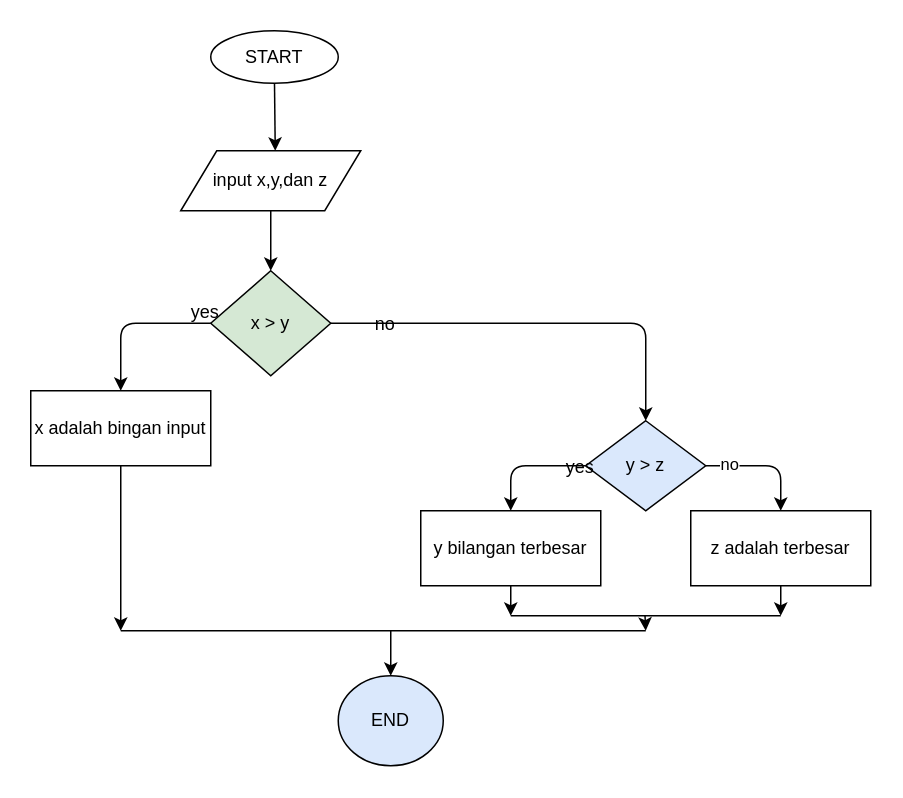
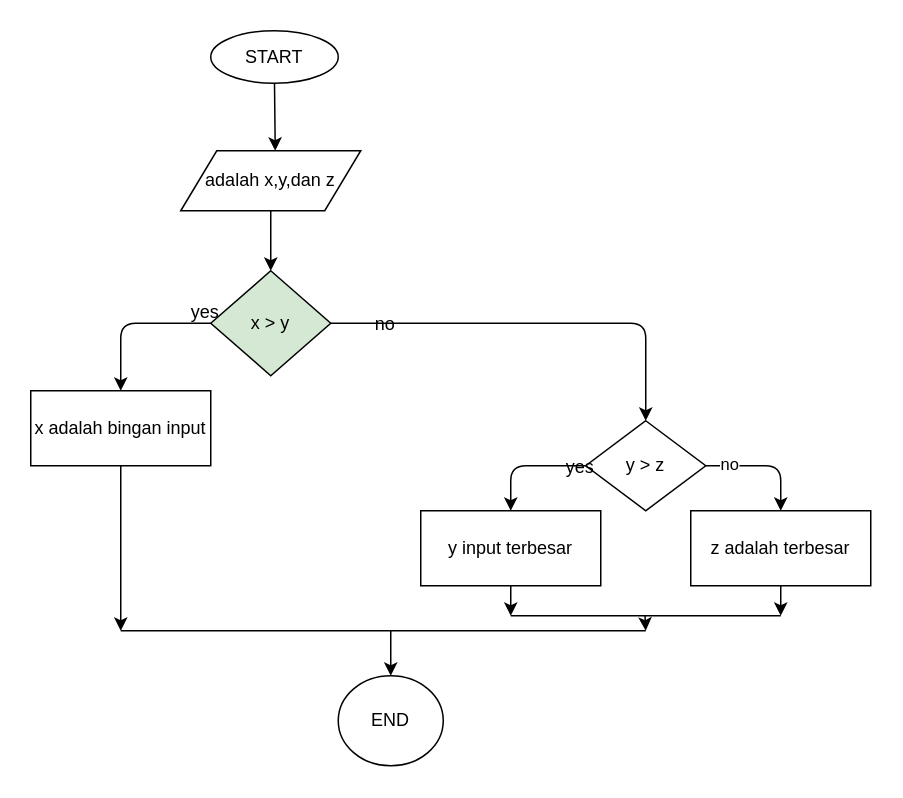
  <mxCell id="0" />
  <mxCell id="1" parent="0" />
  <mxCell id="2" value="START" style="ellipse;whiteSpace=wrap;html=1;" vertex="1" parent="1"><mxGeometry x="140" y="20" width="85" height="35" as="geometry" /></mxCell>
  <mxCell id="3" value="" style="endArrow=classic;html=1;exitX=0.5;exitY=1;exitDx=0;exitDy=0;" edge="1" parent="1" source="2"><mxGeometry width="50" height="50" relative="1" as="geometry"><mxPoint x="165" y="150" as="sourcePoint" /><mxPoint x="183" y="100" as="targetPoint" /><Array as="points" /></mxGeometry></mxCell>
- <mxCell id="4" value="input x,y,dan z" style="shape=parallelogram;perimeter=parallelogramPerimeter;whiteSpace=wrap;html=1;" vertex="1" parent="1"><mxGeometry x="120" y="100" width="120" height="40" as="geometry" /></mxCell>
+ <mxCell id="4" value="adalah x,y,dan z" style="shape=parallelogram;perimeter=parallelogramPerimeter;whiteSpace=wrap;html=1;" vertex="1" parent="1"><mxGeometry x="120" y="100" width="120" height="40" as="geometry" /></mxCell>
  <mxCell id="5" value="x &amp;gt; y" style="rhombus;whiteSpace=wrap;html=1;fillColor=#d5e8d4;" vertex="1" parent="1"><mxGeometry x="140" y="180" width="80" height="70" as="geometry" /></mxCell>
  <mxCell id="6" value="" style="endArrow=classic;html=1;exitX=0.5;exitY=1;exitDx=0;exitDy=0;" edge="1" parent="1" source="4"><mxGeometry width="50" height="50" relative="1" as="geometry"><mxPoint x="165" y="230" as="sourcePoint" /><mxPoint x="180" y="180" as="targetPoint" /></mxGeometry></mxCell>
  <mxCell id="7" value="" style="edgeStyle=segmentEdgeStyle;endArrow=classic;html=1;exitX=0;exitY=0.5;exitDx=0;exitDy=0;" edge="1" parent="1" source="5"><mxGeometry width="50" height="50" relative="1" as="geometry"><mxPoint x="70" y="260" as="sourcePoint" /><mxPoint x="80" y="260" as="targetPoint" /><Array as="points"><mxPoint x="80" y="215" /></Array></mxGeometry></mxCell>
  <mxCell id="8" value="" style="edgeStyle=segmentEdgeStyle;endArrow=classic;html=1;exitX=1;exitY=0.5;exitDx=0;exitDy=0;" edge="1" parent="1" source="5"><mxGeometry width="50" height="50" relative="1" as="geometry"><mxPoint x="270" y="220" as="sourcePoint" /><mxPoint x="430" y="280" as="targetPoint" /><Array as="points"><mxPoint x="430" y="215" /></Array></mxGeometry></mxCell>
  <mxCell id="9" value="x adalah bingan input" style="rounded=0;whiteSpace=wrap;html=1;" vertex="1" parent="1"><mxGeometry x="20" y="260" width="120" height="50" as="geometry" /></mxCell>
  <mxCell id="10" value="yes" style="text;html=1;align=center;verticalAlign=middle;resizable=0;points=[];autosize=1;" vertex="1" parent="1"><mxGeometry x="121" y="198" width="30" height="20" as="geometry" /></mxCell>
  <mxCell id="11" value="no" style="text;html=1;align=center;verticalAlign=middle;resizable=0;points=[];autosize=1;" vertex="1" parent="1"><mxGeometry x="241" y="206" width="30" height="20" as="geometry" /></mxCell>
- <mxCell id="12" value="y &amp;gt; z" style="rhombus;whiteSpace=wrap;html=1;fillColor=#dae8fc;" vertex="1" parent="1"><mxGeometry x="390" y="280" width="80" height="60" as="geometry" /></mxCell>
+ <mxCell id="12" value="y &amp;gt; z" style="rhombus;whiteSpace=wrap;html=1;" vertex="1" parent="1"><mxGeometry x="390" y="280" width="80" height="60" as="geometry" /></mxCell>
  <mxCell id="13" value="" style="edgeStyle=elbowEdgeStyle;elbow=vertical;endArrow=classic;html=1;" edge="1" parent="1"><mxGeometry width="50" height="50" relative="1" as="geometry"><mxPoint x="470" y="310" as="sourcePoint" /><mxPoint x="520" y="340" as="targetPoint" /><Array as="points"><mxPoint x="510" y="310" /></Array></mxGeometry></mxCell>
  <mxCell id="14" value="no" style="edgeLabel;html=1;align=center;verticalAlign=middle;resizable=0;points=[];" vertex="1" connectable="0" parent="13"><mxGeometry x="-0.625" y="2" relative="1" as="geometry"><mxPoint as="offset" /></mxGeometry></mxCell>
  <mxCell id="15" value="" style="edgeStyle=elbowEdgeStyle;elbow=vertical;endArrow=classic;html=1;exitX=0;exitY=0.5;exitDx=0;exitDy=0;" edge="1" parent="1" source="12"><mxGeometry width="50" height="50" relative="1" as="geometry"><mxPoint x="370" y="315" as="sourcePoint" /><mxPoint x="340" y="340" as="targetPoint" /><Array as="points"><mxPoint x="340" y="310" /></Array></mxGeometry></mxCell>
- <mxCell id="16" value="y bilangan terbesar" style="rounded=0;whiteSpace=wrap;html=1;" vertex="1" parent="1"><mxGeometry x="280" y="340" width="120" height="50" as="geometry" /></mxCell>
+ <mxCell id="16" value="y input terbesar" style="rounded=0;whiteSpace=wrap;html=1;" vertex="1" parent="1"><mxGeometry x="280" y="340" width="120" height="50" as="geometry" /></mxCell>
  <mxCell id="17" value="z adalah terbesar" style="rounded=0;whiteSpace=wrap;html=1;" vertex="1" parent="1"><mxGeometry x="460" y="340" width="120" height="50" as="geometry" /></mxCell>
  <mxCell id="18" value="yes" style="text;html=1;align=center;verticalAlign=middle;resizable=0;points=[];autosize=1;" vertex="1" parent="1"><mxGeometry x="371" y="301" width="30" height="20" as="geometry" /></mxCell>
  <mxCell id="19" value="" style="endArrow=classic;html=1;exitX=0.5;exitY=1;exitDx=0;exitDy=0;" edge="1" parent="1" source="16"><mxGeometry width="50" height="50" relative="1" as="geometry"><mxPoint x="340" y="400" as="sourcePoint" /><mxPoint x="340" y="410" as="targetPoint" /></mxGeometry></mxCell>
  <mxCell id="20" value="" style="endArrow=classic;html=1;exitX=0.5;exitY=1;exitDx=0;exitDy=0;" edge="1" parent="1" source="9"><mxGeometry width="50" height="50" relative="1" as="geometry"><mxPoint x="40" y="380" as="sourcePoint" /><mxPoint x="80" y="420" as="targetPoint" /></mxGeometry></mxCell>
  <mxCell id="21" value="" style="endArrow=classic;html=1;exitX=0.5;exitY=1;exitDx=0;exitDy=0;" edge="1" parent="1" source="17"><mxGeometry width="50" height="50" relative="1" as="geometry"><mxPoint x="520" y="400" as="sourcePoint" /><mxPoint x="520" y="410" as="targetPoint" /></mxGeometry></mxCell>
  <mxCell id="22" value="" style="endArrow=none;html=1;" edge="1" parent="1"><mxGeometry width="50" height="50" relative="1" as="geometry"><mxPoint x="340" y="410" as="sourcePoint" /><mxPoint x="520" y="410" as="targetPoint" /></mxGeometry></mxCell>
  <mxCell id="23" value="" style="endArrow=classic;html=1;" edge="1" parent="1"><mxGeometry width="50" height="50" relative="1" as="geometry"><mxPoint x="429.5" y="410" as="sourcePoint" /><mxPoint x="430" y="420" as="targetPoint" /></mxGeometry></mxCell>
  <mxCell id="24" value="" style="endArrow=none;html=1;" edge="1" parent="1"><mxGeometry width="50" height="50" relative="1" as="geometry"><mxPoint x="80" y="420" as="sourcePoint" /><mxPoint x="430" y="420" as="targetPoint" /></mxGeometry></mxCell>
  <mxCell id="25" value="" style="endArrow=classic;html=1;" edge="1" parent="1"><mxGeometry width="50" height="50" relative="1" as="geometry"><mxPoint x="260" y="420" as="sourcePoint" /><mxPoint x="260" y="450" as="targetPoint" /></mxGeometry></mxCell>
- <mxCell id="26" value="END" style="ellipse;whiteSpace=wrap;html=1;fillColor=#dae8fc;" vertex="1" parent="1"><mxGeometry x="225" y="450" width="70" height="60" as="geometry" /></mxCell>
+ <mxCell id="26" value="END" style="ellipse;whiteSpace=wrap;html=1;" vertex="1" parent="1"><mxGeometry x="225" y="450" width="70" height="60" as="geometry" /></mxCell>
